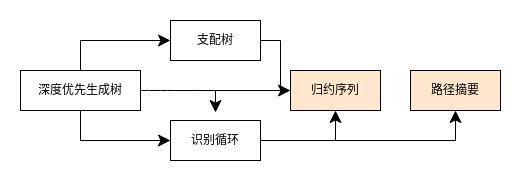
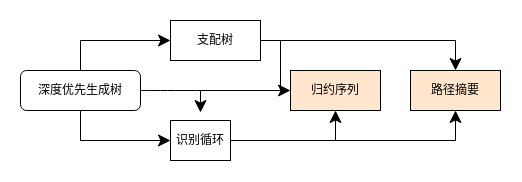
  <mxCell id="0" />
  <mxCell id="1" parent="0" />
  <mxCell id="2" style="edgeStyle=none;curved=1;rounded=0;orthogonalLoop=1;jettySize=auto;html=1;entryX=0;entryY=0.5;entryDx=0;entryDy=0;endArrow=classic;startSize=14;endSize=10;sourcePerimeterSpacing=8;targetPerimeterSpacing=8;exitX=1;exitY=0.5;exitDx=0;exitDy=0;endFill=1;" parent="1" source="5" target="12" edge="1"><mxGeometry relative="1" as="geometry" /></mxCell>
  <mxCell id="3" style="edgeStyle=orthogonalEdgeStyle;rounded=0;orthogonalLoop=1;jettySize=auto;html=1;exitX=0.5;exitY=1;exitDx=0;exitDy=0;entryX=0;entryY=0.5;entryDx=0;entryDy=0;endArrow=classic;startSize=14;endSize=10;sourcePerimeterSpacing=8;targetPerimeterSpacing=8;endFill=1;" parent="1" source="5" target="11" edge="1"><mxGeometry relative="1" as="geometry" /></mxCell>
  <mxCell id="4" style="edgeStyle=orthogonalEdgeStyle;rounded=0;orthogonalLoop=1;jettySize=auto;html=1;exitX=0.5;exitY=0;exitDx=0;exitDy=0;entryX=0;entryY=0.5;entryDx=0;entryDy=0;endArrow=classic;startSize=14;endSize=10;sourcePerimeterSpacing=8;targetPerimeterSpacing=8;endFill=1;" parent="1" source="5" target="8" edge="1"><mxGeometry relative="1" as="geometry" /></mxCell>
- <mxCell id="5" value="深度优先生成树" style="rounded=0;whiteSpace=wrap;html=1;hachureGap=4;pointerEvents=0;" parent="1" vertex="1"><mxGeometry x="20" y="70" width="120" height="40" as="geometry" /></mxCell>
+ <mxCell id="5" value="深度优先生成树" style="whiteSpace=wrap;html=1;hachureGap=4;pointerEvents=0;rounded=1;" parent="1" vertex="1"><mxGeometry x="20" y="70" width="120" height="40" as="geometry" /></mxCell>
+ <mxCell id="6" style="edgeStyle=orthogonalEdgeStyle;rounded=0;orthogonalLoop=1;jettySize=auto;html=1;entryX=0.5;entryY=0;entryDx=0;entryDy=0;endArrow=classic;startSize=14;endSize=10;sourcePerimeterSpacing=8;targetPerimeterSpacing=8;exitX=1;exitY=0.5;exitDx=0;exitDy=0;endFill=1;" parent="1" source="8" target="13" edge="1"><mxGeometry relative="1" as="geometry" /></mxCell>
  <mxCell id="7" style="edgeStyle=orthogonalEdgeStyle;rounded=0;orthogonalLoop=1;jettySize=auto;html=1;endArrow=classic;startSize=14;endSize=10;sourcePerimeterSpacing=8;targetPerimeterSpacing=8;exitX=1;exitY=0.5;exitDx=0;exitDy=0;endFill=1;" parent="1" source="8" target="11" edge="1"><mxGeometry relative="1" as="geometry" /></mxCell>
  <mxCell id="8" value="支配树" style="rounded=0;whiteSpace=wrap;html=1;hachureGap=4;pointerEvents=0;" parent="1" vertex="1"><mxGeometry x="170" y="20" width="90" height="40" as="geometry" /></mxCell>
  <mxCell id="9" style="edgeStyle=orthogonalEdgeStyle;rounded=0;orthogonalLoop=1;jettySize=auto;html=1;entryX=0.5;entryY=1;entryDx=0;entryDy=0;endArrow=classic;startSize=14;endSize=10;sourcePerimeterSpacing=8;targetPerimeterSpacing=8;exitX=1;exitY=0.5;exitDx=0;exitDy=0;endFill=1;" parent="1" source="11" target="13" edge="1"><mxGeometry relative="1" as="geometry"><mxPoint x="270" y="140" as="sourcePoint" /></mxGeometry></mxCell>
  <mxCell id="10" style="edgeStyle=orthogonalEdgeStyle;rounded=0;orthogonalLoop=1;jettySize=auto;html=1;exitX=1;exitY=0.5;exitDx=0;exitDy=0;entryX=0.5;entryY=1;entryDx=0;entryDy=0;endArrow=classic;startSize=14;endSize=10;sourcePerimeterSpacing=8;targetPerimeterSpacing=8;endFill=1;" parent="1" source="11" target="12" edge="1"><mxGeometry relative="1" as="geometry" /></mxCell>
- <mxCell id="11" value="识别循环" style="rounded=0;whiteSpace=wrap;html=1;hachureGap=4;pointerEvents=0;" parent="1" vertex="1"><mxGeometry x="170" y="120" width="90" height="40" as="geometry" /></mxCell>
+ <mxCell id="11" value="识别循环" style="rounded=0;whiteSpace=wrap;html=1;hachureGap=4;pointerEvents=0;" parent="1" vertex="1"><mxGeometry x="170" y="120" width="60" height="40" as="geometry" /></mxCell>
  <mxCell id="12" value="归约序列" style="rounded=0;whiteSpace=wrap;html=1;hachureGap=4;pointerEvents=0;fillColor=#ffe6cc;" parent="1" vertex="1"><mxGeometry x="290" y="70" width="90" height="40" as="geometry" /></mxCell>
  <mxCell id="13" value="路径摘要" style="rounded=0;whiteSpace=wrap;html=1;hachureGap=4;pointerEvents=0;fillColor=#ffe6cc;" parent="1" vertex="1"><mxGeometry x="410" y="70" width="90" height="40" as="geometry" /></mxCell>
